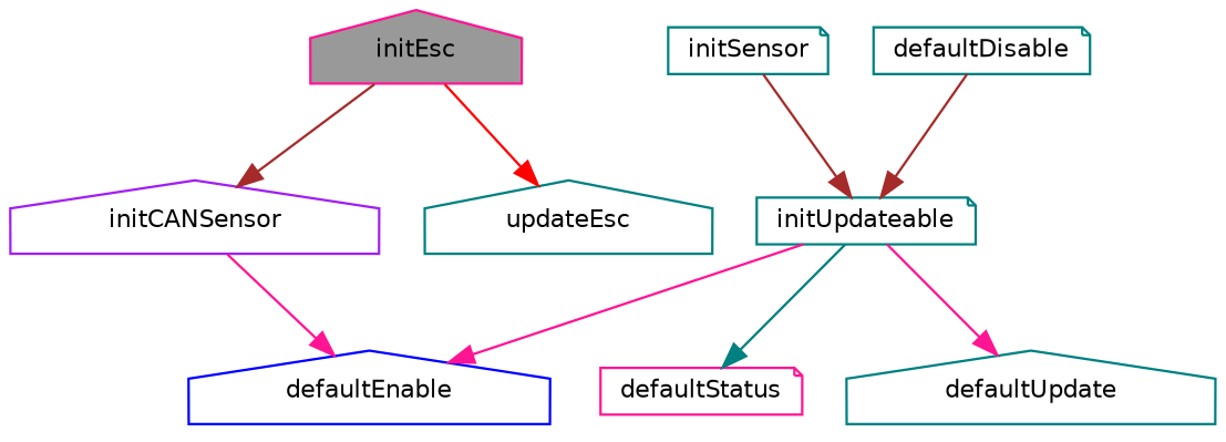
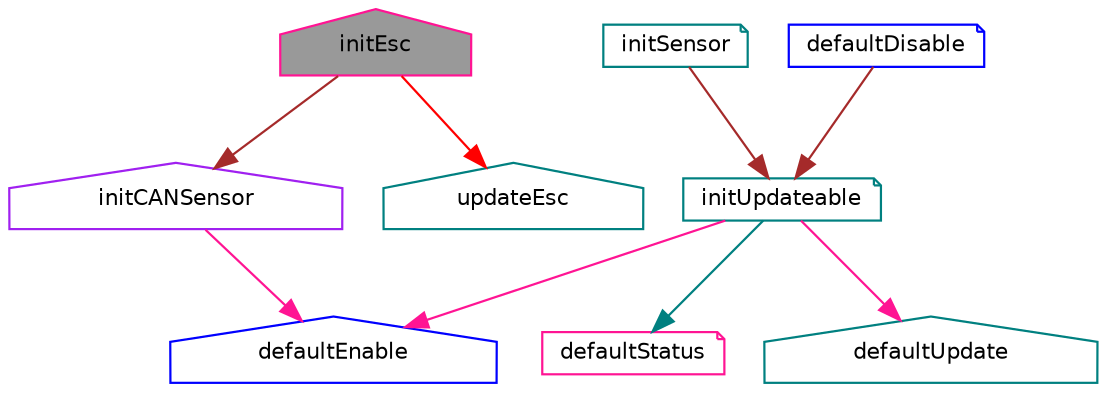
  digraph {
    rankdir=TB
    node [color=teal fillcolor=white fontname=Helvetica fontsize=10 shape=house style=filled]
    edge [color=brown fontname=Helvetica fontsize=10 labelfontname=Helvetica labelfontsize=10 style=solid]
    n1 [color=deeppink fillcolor=grey60 fontcolor=black height=0.2 label=initEsc width=0.4]
    n2 [color=purple height=0.2 label=initCANSensor width=0.4]
    n3 [height=0.2 label=updateEsc width=0.4]
    n4 [color=blue height=0.2 label=defaultEnable width=0.4]
    n5 [height=0.2 label=initSensor shape=note width=0.4]
    n6 [height=0.2 label=initUpdateable shape=note width=0.4]
    n7 [color=deeppink height=0.2 label=defaultStatus shape=note width=0.4]
    n8 [height=0.2 label=defaultUpdate width=0.4]
-   n9 [height=0.2 label=defaultDisable shape=note width=0.4]
+   n9 [color=blue height=0.2 label=defaultDisable shape=note width=0.4]
    n1 -> n2
    n1 -> n3 [color=red]
    n2 -> n4 [color=deeppink]
    n5 -> n6
    n6 -> n4 [color=deeppink]
    n6 -> n7 [color=teal]
    n6 -> n8 [color=deeppink]
    n9 -> n6
  }
